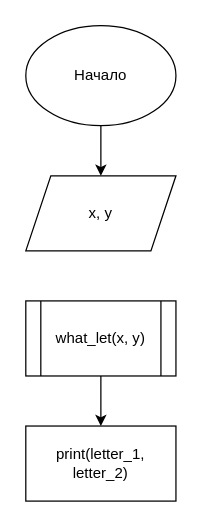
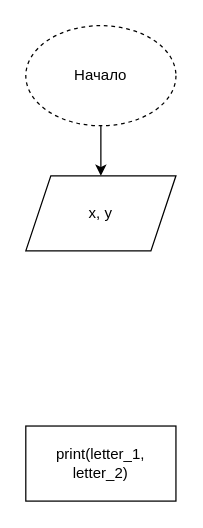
  <mxCell id="0" />
  <mxCell id="1" parent="0" />
  <mxCell id="2" value="" style="edgeStyle=orthogonalEdgeStyle;rounded=0;orthogonalLoop=1;jettySize=auto;html=1;" edge="1" parent="1" source="3" target="4"><mxGeometry relative="1" as="geometry" /></mxCell>
- <mxCell id="3" value="Начало" style="ellipse;whiteSpace=wrap;html=1;" vertex="1" parent="1"><mxGeometry x="20" width="120" height="80" as="geometry" y="20" /></mxCell>
+ <mxCell id="3" value="Начало" style="ellipse;whiteSpace=wrap;html=1;dashed=1;" vertex="1" parent="1"><mxGeometry x="20" width="120" height="80" as="geometry" y="20" /></mxCell>
  <mxCell id="4" value="x, y" style="shape=parallelogram;perimeter=parallelogramPerimeter;whiteSpace=wrap;html=1;fixedSize=1;" vertex="1" parent="1"><mxGeometry x="20" y="140" width="120" height="60" as="geometry" /></mxCell>
- <mxCell id="5" value="" style="edgeStyle=orthogonalEdgeStyle;rounded=0;orthogonalLoop=1;jettySize=auto;html=1;" edge="1" parent="1" source="6" target="7"><mxGeometry relative="1" as="geometry" /></mxCell>
- <mxCell id="6" value="what_let(x, y)" style="shape=process;whiteSpace=wrap;html=1;backgroundOutline=1;" vertex="1" parent="1"><mxGeometry x="20" y="240" width="120" height="60" as="geometry" /></mxCell>
  <mxCell id="7" value="print(letter_1,&lt;br&gt;letter_2)" style="rounded=0;whiteSpace=wrap;html=1;" vertex="1" parent="1"><mxGeometry x="20" y="340" width="120" height="60" as="geometry" /></mxCell>
